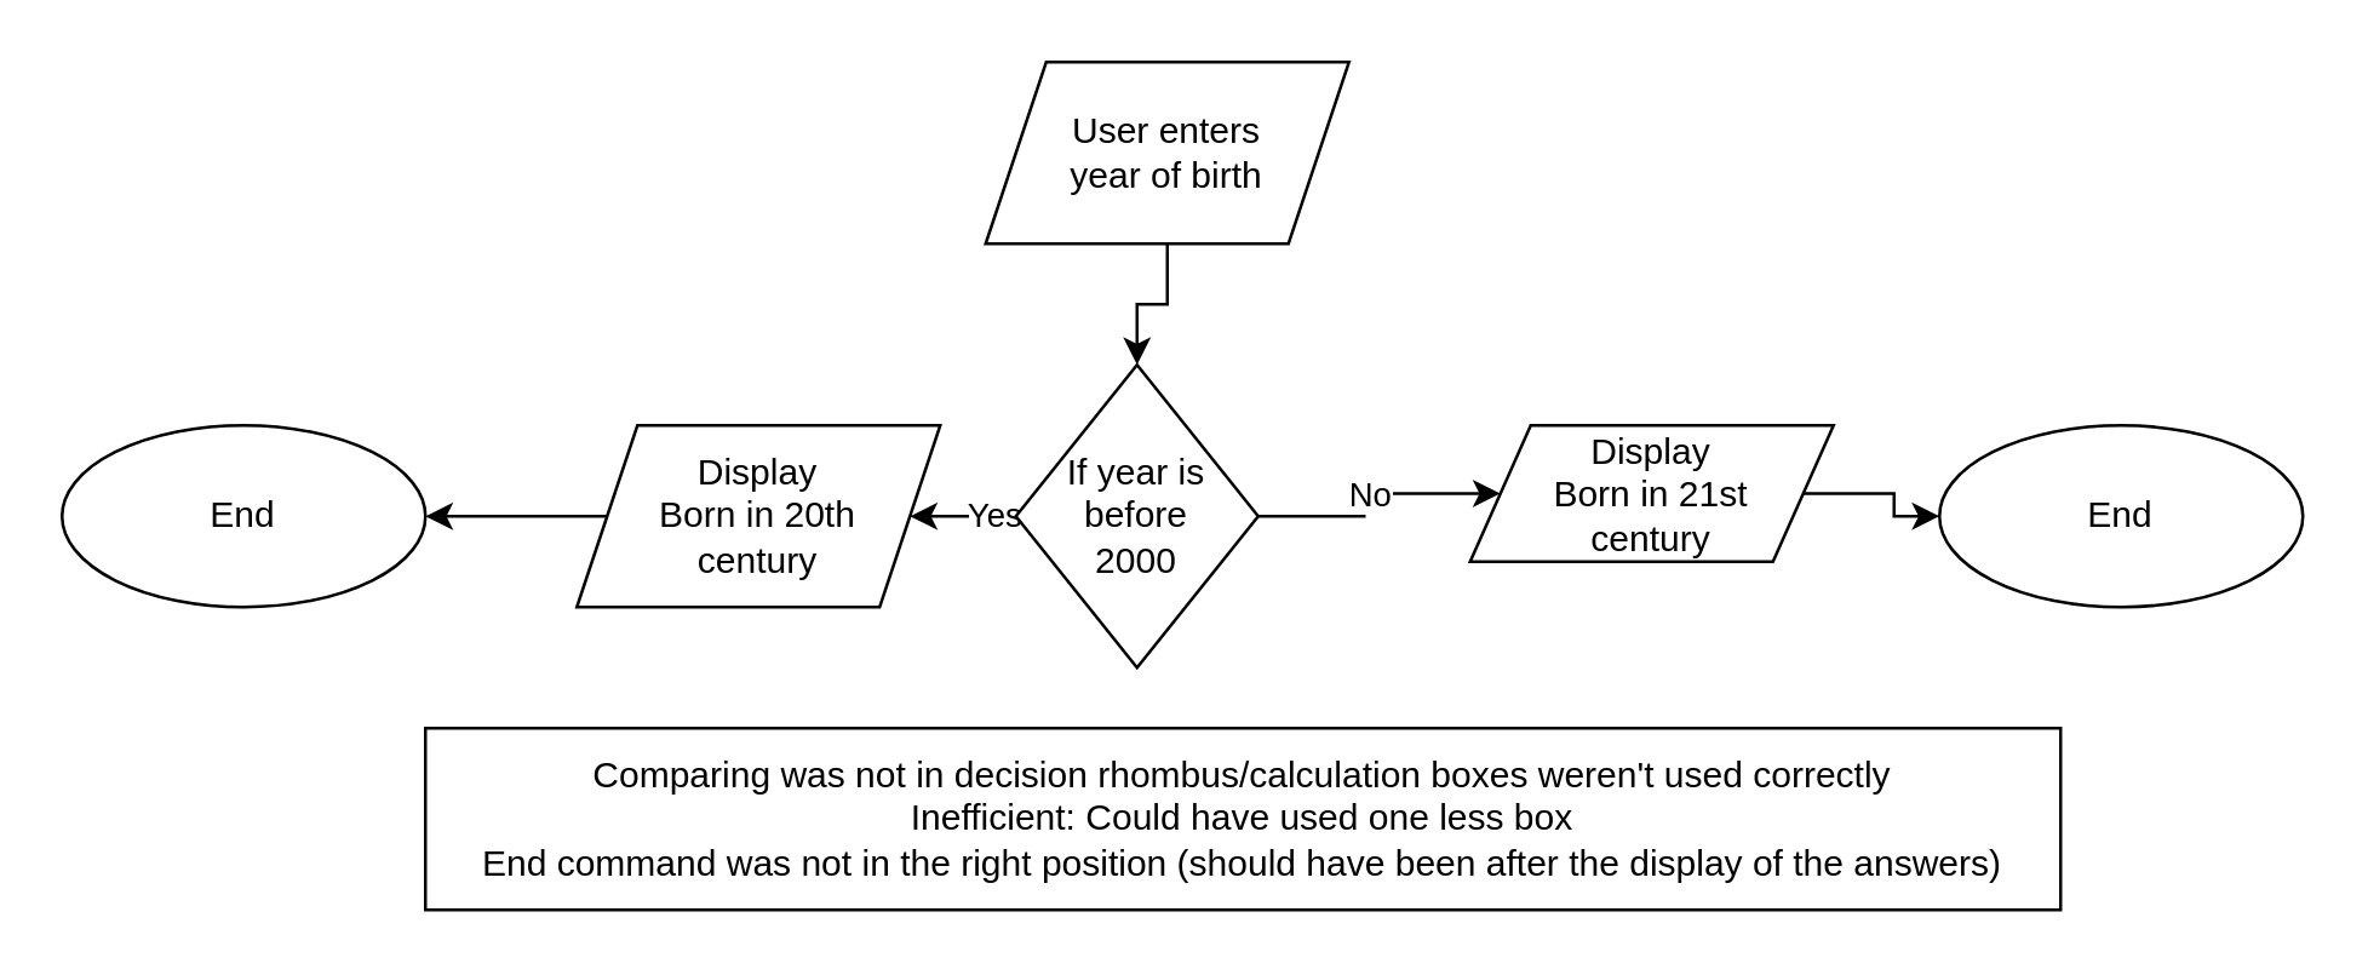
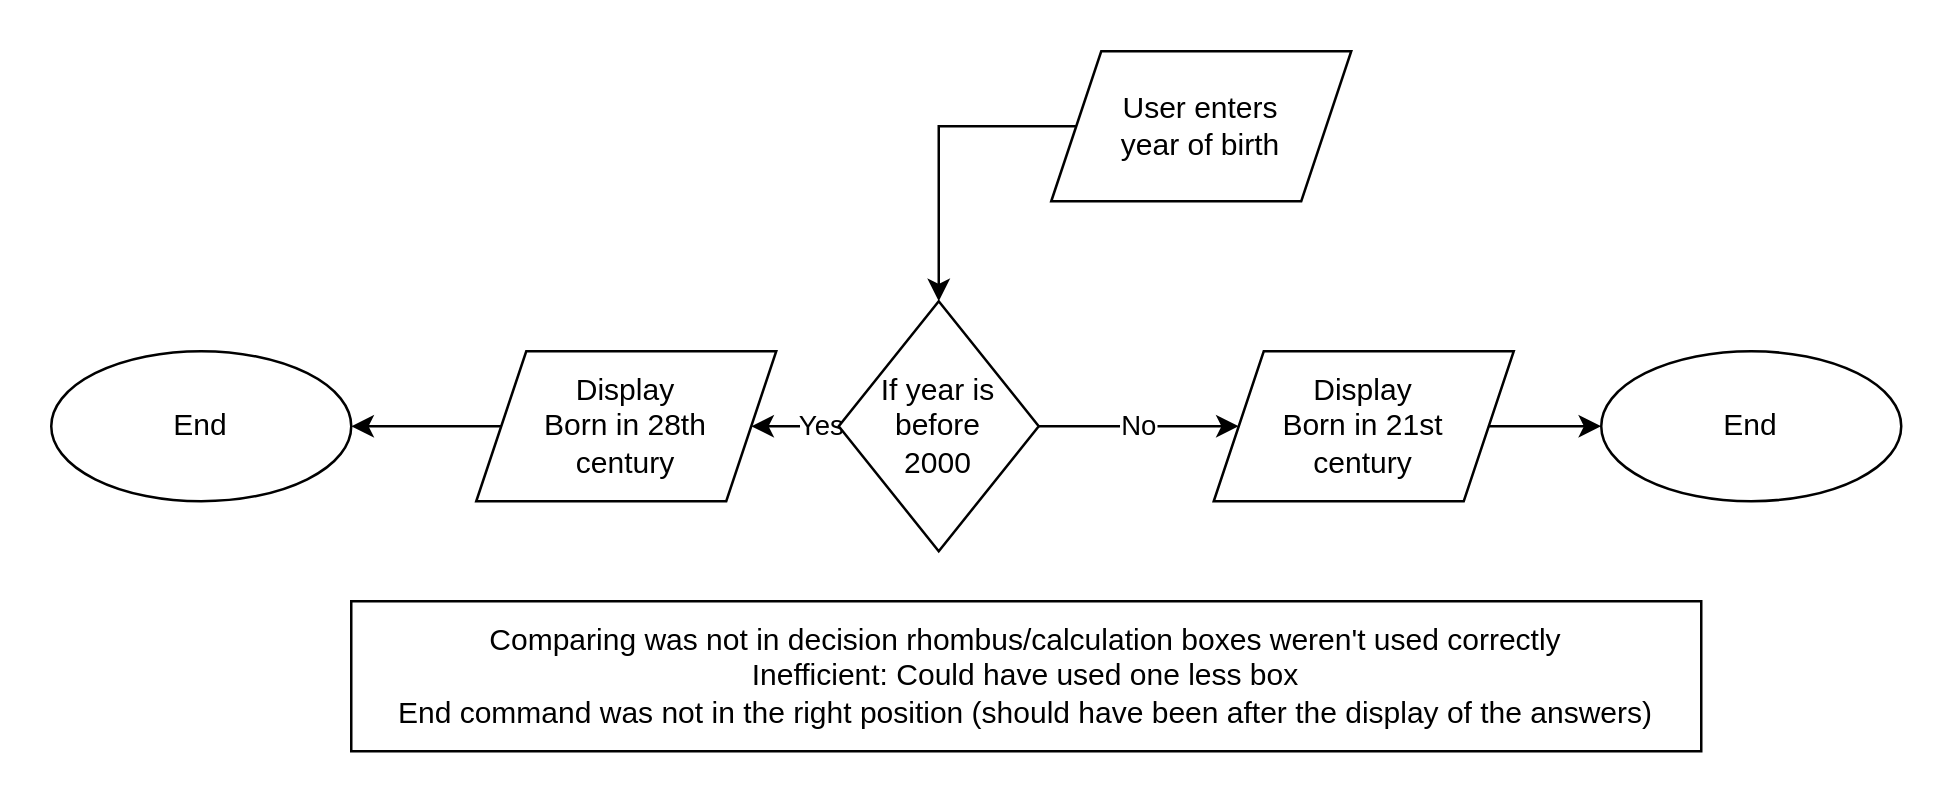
  <mxCell id="0" />
  <mxCell id="1" parent="0" />
  <mxCell id="2" value="" style="edgeStyle=orthogonalEdgeStyle;rounded=0;orthogonalLoop=1;jettySize=auto;html=1;entryX=0.5;entryY=0;entryDx=0;entryDy=0;" parent="1" source="3" target="6" edge="1"><mxGeometry relative="1" as="geometry"><mxPoint x="385" y="130" as="targetPoint" /></mxGeometry></mxCell>
- <mxCell id="3" value="User enters &lt;br&gt;year of birth" style="shape=parallelogram;perimeter=parallelogramPerimeter;whiteSpace=wrap;html=1;fixedSize=1;" parent="1" vertex="1"><mxGeometry x="325" y="20" width="120" height="60" as="geometry" /></mxCell>
+ <mxCell id="3" value="User enters &lt;br&gt;year of birth" style="shape=parallelogram;perimeter=parallelogramPerimeter;whiteSpace=wrap;html=1;fixedSize=1;" parent="1" vertex="1"><mxGeometry x="420" y="20" width="120" height="60" as="geometry" /></mxCell>
  <mxCell id="4" value="Yes" style="edgeStyle=orthogonalEdgeStyle;rounded=0;orthogonalLoop=1;jettySize=auto;html=1;" edge="1" parent="1" source="6" target="8"><mxGeometry relative="1" as="geometry" /></mxCell>
  <mxCell id="5" value="No" style="edgeStyle=orthogonalEdgeStyle;rounded=0;orthogonalLoop=1;jettySize=auto;html=1;" edge="1" parent="1" source="6" target="11"><mxGeometry relative="1" as="geometry" /></mxCell>
  <mxCell id="6" value="If year is before &lt;br&gt;2000" style="rhombus;whiteSpace=wrap;html=1;" vertex="1" parent="1"><mxGeometry x="335" y="120" width="80" height="100" as="geometry" /></mxCell>
  <mxCell id="7" value="" style="edgeStyle=orthogonalEdgeStyle;rounded=0;orthogonalLoop=1;jettySize=auto;html=1;" edge="1" parent="1" source="8" target="9"><mxGeometry relative="1" as="geometry" /></mxCell>
- <mxCell id="8" value="Display&lt;br&gt;Born in 20th &lt;br&gt;century" style="shape=parallelogram;perimeter=parallelogramPerimeter;whiteSpace=wrap;html=1;fixedSize=1;" vertex="1" parent="1"><mxGeometry x="190" y="140" width="120" height="60" as="geometry" /></mxCell>
+ <mxCell id="8" value="Display&lt;br&gt;Born in 28th &lt;br&gt;century" style="shape=parallelogram;perimeter=parallelogramPerimeter;whiteSpace=wrap;html=1;fixedSize=1;" vertex="1" parent="1"><mxGeometry x="190" y="140" width="120" height="60" as="geometry" /></mxCell>
  <mxCell id="9" value="End" style="ellipse;whiteSpace=wrap;html=1;" vertex="1" parent="1"><mxGeometry x="20" y="140" width="120" height="60" as="geometry" /></mxCell>
  <mxCell id="10" value="" style="edgeStyle=orthogonalEdgeStyle;rounded=0;orthogonalLoop=1;jettySize=auto;html=1;" edge="1" parent="1" source="11" target="12"><mxGeometry relative="1" as="geometry" /></mxCell>
- <mxCell id="11" value="Display&lt;br&gt;Born in 21st&lt;br&gt;century" style="shape=parallelogram;perimeter=parallelogramPerimeter;whiteSpace=wrap;html=1;fixedSize=1;" vertex="1" parent="1"><mxGeometry x="485" y="140" width="120" height="45" as="geometry" /></mxCell>
+ <mxCell id="11" value="Display&lt;br&gt;Born in 21st&lt;br&gt;century" style="shape=parallelogram;perimeter=parallelogramPerimeter;whiteSpace=wrap;html=1;fixedSize=1;" vertex="1" parent="1"><mxGeometry x="485" y="140" width="120" height="60" as="geometry" /></mxCell>
  <mxCell id="12" value="End" style="ellipse;whiteSpace=wrap;html=1;" vertex="1" parent="1"><mxGeometry x="640" y="140" width="120" height="60" as="geometry" /></mxCell>
  <mxCell id="13" value="Comparing was not in decision rhombus/calculation boxes weren't used correctly&lt;br&gt;Inefficient: Could have used one less box&lt;br&gt;End command was not in the right position (should have been after the display of the answers)" style="rounded=0;whiteSpace=wrap;html=1;" vertex="1" parent="1"><mxGeometry x="140" y="240" width="540" height="60" as="geometry" /></mxCell>
